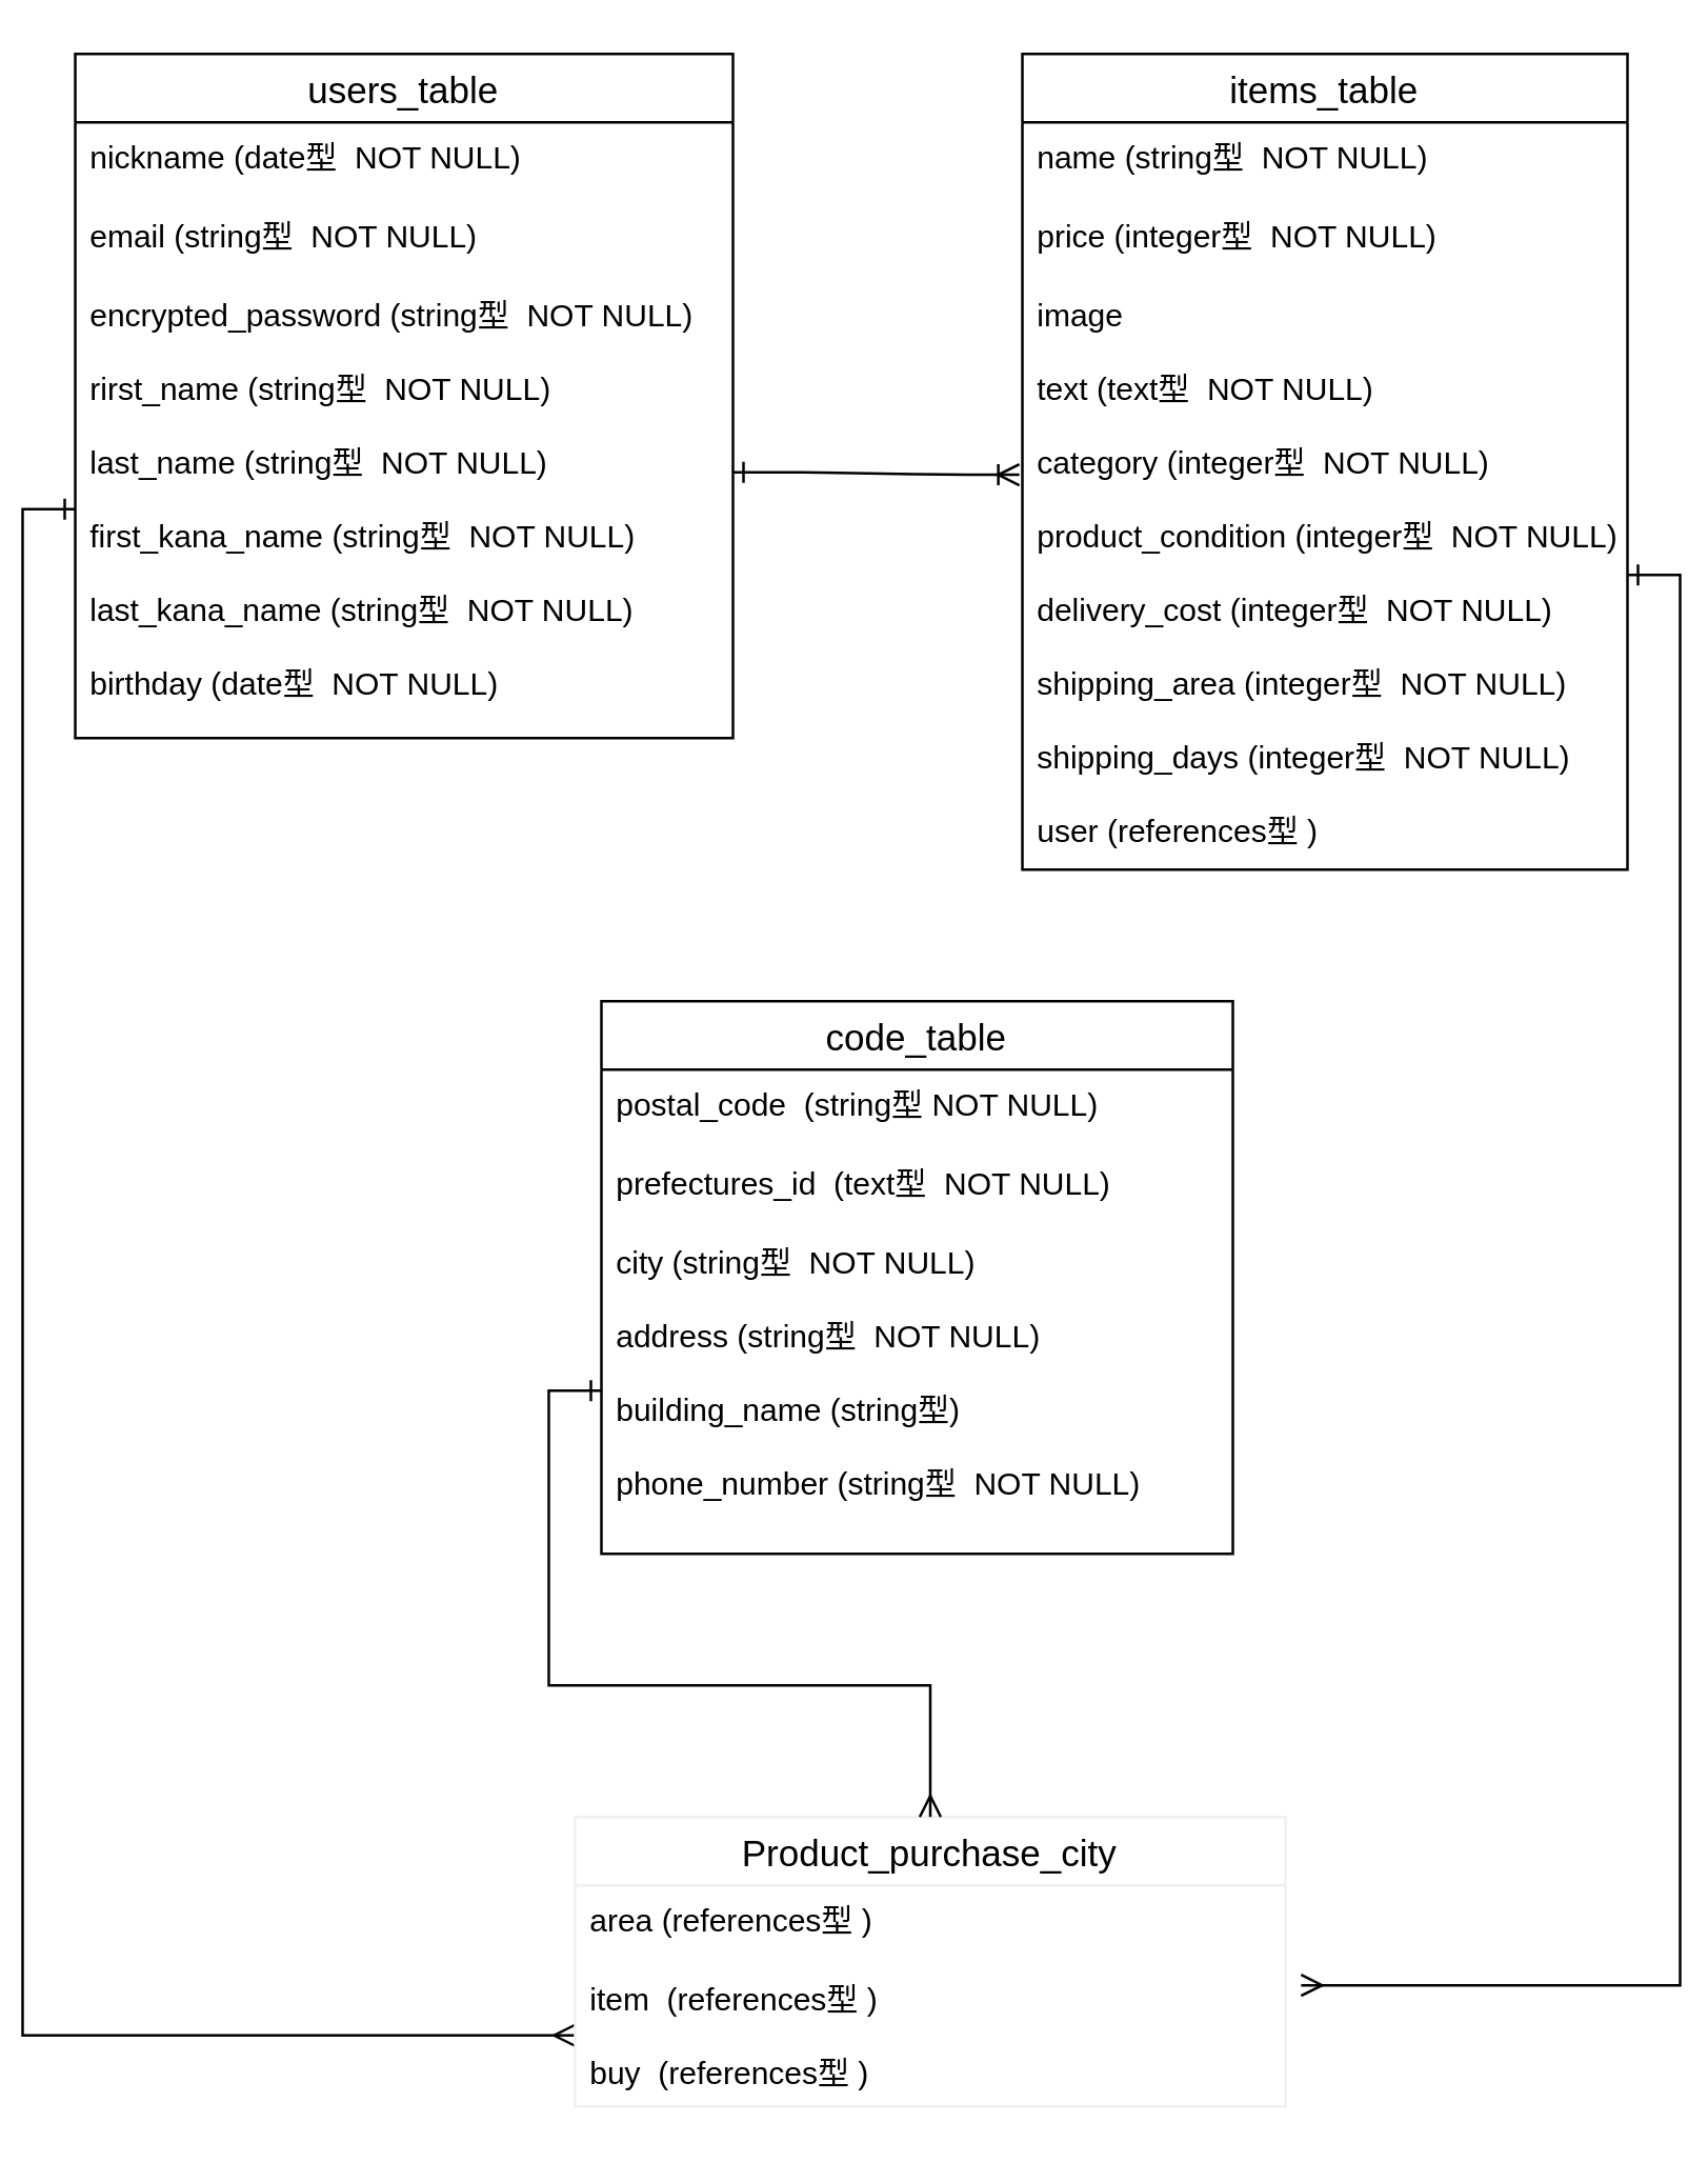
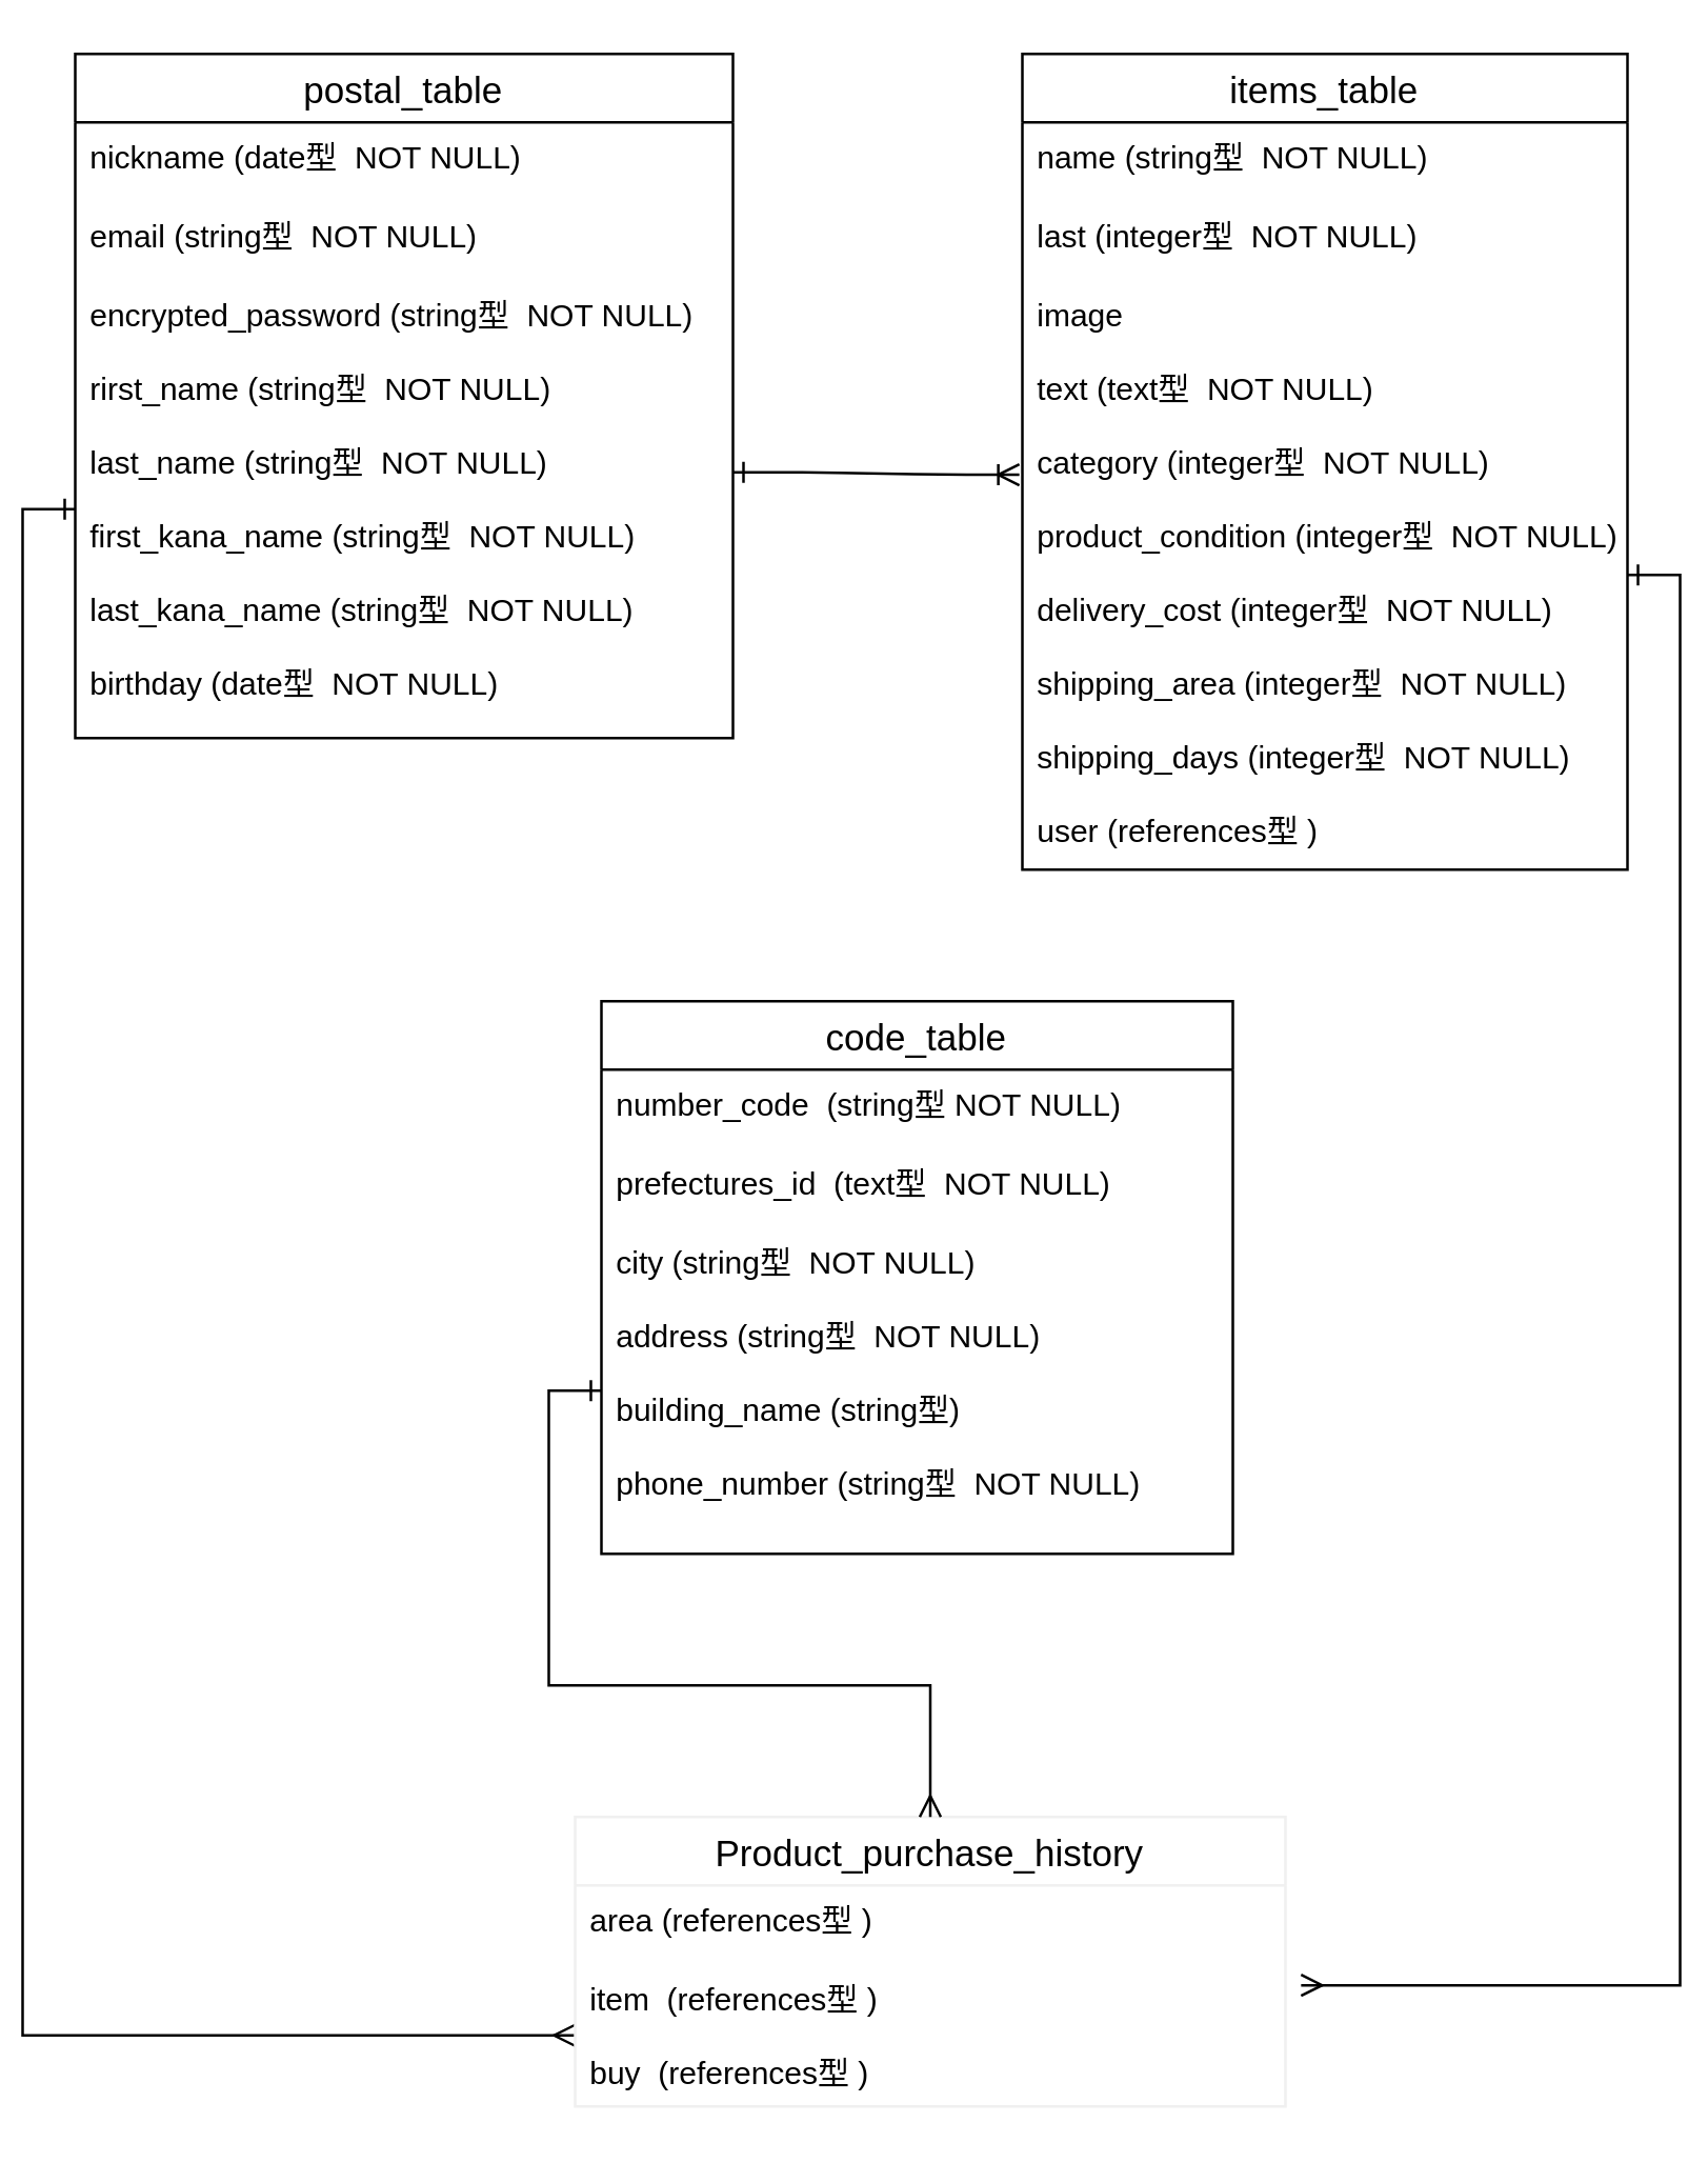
  <mxCell id="0" />
  <mxCell id="1" parent="0" />
- <mxCell id="2" value="users_table" style="swimlane;fontStyle=0;childLayout=stackLayout;horizontal=1;startSize=26;horizontalStack=0;resizeParent=1;resizeParentMax=0;resizeLast=0;collapsible=1;marginBottom=0;align=center;fontSize=14;labelBackgroundColor=none;" parent="1" vertex="1"><mxGeometry x="20" y="20" width="250" height="260" as="geometry"><mxRectangle x="160" y="80" width="120" height="26" as="alternateBounds" /></mxGeometry></mxCell>
+ <mxCell id="2" value="postal_table" style="swimlane;fontStyle=0;childLayout=stackLayout;horizontal=1;startSize=26;horizontalStack=0;resizeParent=1;resizeParentMax=0;resizeLast=0;collapsible=1;marginBottom=0;align=center;fontSize=14;labelBackgroundColor=none;" parent="1" vertex="1"><mxGeometry x="20" y="20" width="250" height="260" as="geometry"><mxRectangle x="160" y="80" width="120" height="26" as="alternateBounds" /></mxGeometry></mxCell>
  <mxCell id="3" value="nickname (date型  NOT NULL)" style="text;spacingLeft=4;spacingRight=4;overflow=hidden;rotatable=0;points=[[0,0.5],[1,0.5]];portConstraint=eastwest;fontSize=12;labelBackgroundColor=none;" parent="2" vertex="1"><mxGeometry y="26" width="250" height="30" as="geometry" /></mxCell>
  <mxCell id="4" value="email (string型  NOT NULL)" style="text;fillColor=none;spacingLeft=4;spacingRight=4;overflow=hidden;rotatable=0;points=[[0,0.5],[1,0.5]];portConstraint=eastwest;fontSize=12;labelBackgroundColor=none;" parent="2" vertex="1"><mxGeometry y="56" width="250" height="30" as="geometry" /></mxCell>
  <mxCell id="5" value="encrypted_password (string型  NOT NULL)&#10;&#10;rirst_name (string型  NOT NULL)&#10;&#10;last_name (string型  NOT NULL)&#10;&#10;first_kana_name (string型  NOT NULL)&#10;&#10;last_kana_name (string型  NOT NULL)&#10;&#10;birthday (date型  NOT NULL)" style="text;strokeColor=none;fillColor=none;spacingLeft=4;spacingRight=4;overflow=hidden;rotatable=0;points=[[0,0.5],[1,0.5]];portConstraint=eastwest;fontSize=12;labelBackgroundColor=none;" parent="2" vertex="1"><mxGeometry y="86" width="250" height="174" as="geometry" /></mxCell>
  <mxCell id="6" value="items_table" style="swimlane;fontStyle=0;childLayout=stackLayout;horizontal=1;startSize=26;horizontalStack=0;resizeParent=1;resizeParentMax=0;resizeLast=0;collapsible=1;marginBottom=0;align=center;fontSize=14;" parent="1" vertex="1"><mxGeometry x="380" y="20" width="230" height="310" as="geometry"><mxRectangle x="520" y="80" width="50" height="26" as="alternateBounds" /></mxGeometry></mxCell>
  <mxCell id="7" value="name (string型  NOT NULL)" style="text;strokeColor=none;fillColor=none;spacingLeft=4;spacingRight=4;overflow=hidden;rotatable=0;points=[[0,0.5],[1,0.5]];portConstraint=eastwest;fontSize=12;" parent="6" vertex="1"><mxGeometry y="26" width="230" height="30" as="geometry" /></mxCell>
- <mxCell id="8" value="price (integer型  NOT NULL)" style="text;strokeColor=none;fillColor=none;spacingLeft=4;spacingRight=4;overflow=hidden;rotatable=0;points=[[0,0.5],[1,0.5]];portConstraint=eastwest;fontSize=12;" parent="6" vertex="1"><mxGeometry y="56" width="230" height="30" as="geometry" /></mxCell>
+ <mxCell id="8" value="last (integer型  NOT NULL)" style="text;strokeColor=none;fillColor=none;spacingLeft=4;spacingRight=4;overflow=hidden;rotatable=0;points=[[0,0.5],[1,0.5]];portConstraint=eastwest;fontSize=12;" parent="6" vertex="1"><mxGeometry y="56" width="230" height="30" as="geometry" /></mxCell>
  <mxCell id="9" value="image&#10;&#10;text (text型  NOT NULL)&#10;&#10;category (integer型  NOT NULL)&#10;&#10;product_condition (integer型  NOT NULL)&#10;&#10;delivery_cost (integer型  NOT NULL)&#10;&#10;shipping_area (integer型  NOT NULL)&#10;&#10;shipping_days (integer型  NOT NULL)&#10;&#10;user (references型 )&#10;&#10;" style="text;strokeColor=none;fillColor=none;spacingLeft=4;spacingRight=4;overflow=hidden;rotatable=0;points=[[0,0.5],[1,0.5]];portConstraint=eastwest;fontSize=12;" parent="6" vertex="1"><mxGeometry y="86" width="230" height="224" as="geometry" /></mxCell>
  <mxCell id="10" value="code_table" style="swimlane;fontStyle=0;childLayout=stackLayout;horizontal=1;startSize=26;horizontalStack=0;resizeParent=1;resizeParentMax=0;resizeLast=0;collapsible=1;marginBottom=0;align=center;fontSize=14;" parent="1" vertex="1"><mxGeometry x="220" y="380" width="240" height="210" as="geometry" /></mxCell>
- <mxCell id="11" value="postal_code  (string型 NOT NULL)" style="text;strokeColor=none;fillColor=none;spacingLeft=4;spacingRight=4;overflow=hidden;rotatable=0;points=[[0,0.5],[1,0.5]];portConstraint=eastwest;fontSize=12;" parent="10" vertex="1"><mxGeometry y="26" width="240" height="30" as="geometry" /></mxCell>
+ <mxCell id="11" value="number_code  (string型 NOT NULL)" style="text;strokeColor=none;fillColor=none;spacingLeft=4;spacingRight=4;overflow=hidden;rotatable=0;points=[[0,0.5],[1,0.5]];portConstraint=eastwest;fontSize=12;" parent="10" vertex="1"><mxGeometry y="26" width="240" height="30" as="geometry" /></mxCell>
  <mxCell id="12" value="prefectures_id  (text型  NOT NULL)" style="text;strokeColor=none;fillColor=none;spacingLeft=4;spacingRight=4;overflow=hidden;rotatable=0;points=[[0,0.5],[1,0.5]];portConstraint=eastwest;fontSize=12;" parent="10" vertex="1"><mxGeometry y="56" width="240" height="30" as="geometry" /></mxCell>
  <mxCell id="13" value="city (string型  NOT NULL)&#10;&#10;address (string型  NOT NULL)&#10;&#10;building_name (string型)&#10;&#10;phone_number (string型  NOT NULL)&#10;&#10;" style="text;strokeColor=none;fillColor=none;spacingLeft=4;spacingRight=4;overflow=hidden;rotatable=0;points=[[0,0.5],[1,0.5]];portConstraint=eastwest;fontSize=12;" parent="10" vertex="1"><mxGeometry y="86" width="240" height="124" as="geometry" /></mxCell>
  <mxCell id="14" value="" style="edgeStyle=entityRelationEdgeStyle;fontSize=12;html=1;endArrow=ERoneToMany;startArrow=ERone;entryX=-0.005;entryY=0.33;entryDx=0;entryDy=0;startFill=0;entryPerimeter=0;" parent="1" target="9" edge="1"><mxGeometry width="100" height="100" relative="1" as="geometry"><mxPoint x="270" y="179" as="sourcePoint" /><mxPoint x="350" y="180" as="targetPoint" /></mxGeometry></mxCell>
  <mxCell id="15" style="edgeStyle=orthogonalEdgeStyle;rounded=0;orthogonalLoop=1;jettySize=auto;html=1;exitX=1;exitY=0.5;exitDx=0;exitDy=0;entryX=1.022;entryY=0.148;entryDx=0;entryDy=0;entryPerimeter=0;endArrow=ERmany;endFill=0;startArrow=ERone;startFill=0;" parent="1" source="9" target="19" edge="1"><mxGeometry relative="1" as="geometry" /></mxCell>
  <mxCell id="16" style="edgeStyle=orthogonalEdgeStyle;rounded=0;orthogonalLoop=1;jettySize=auto;html=1;exitX=0;exitY=0.5;exitDx=0;exitDy=0;startArrow=ERone;startFill=0;endArrow=ERmany;endFill=0;entryX=0;entryY=0.5;entryDx=0;entryDy=0;" parent="1" source="5" target="19" edge="1"><mxGeometry relative="1" as="geometry" /></mxCell>
- <mxCell id="17" value="Product_purchase_city" style="swimlane;fontStyle=0;childLayout=stackLayout;horizontal=1;startSize=26;horizontalStack=0;resizeParent=1;resizeParentMax=0;resizeLast=0;collapsible=1;marginBottom=0;align=center;fontSize=14;labelBackgroundColor=none;strokeColor=#f0f0f0;" parent="1" vertex="1"><mxGeometry x="210" y="690" width="270" height="110" as="geometry" /></mxCell>
+ <mxCell id="17" value="Product_purchase_history" style="swimlane;fontStyle=0;childLayout=stackLayout;horizontal=1;startSize=26;horizontalStack=0;resizeParent=1;resizeParentMax=0;resizeLast=0;collapsible=1;marginBottom=0;align=center;fontSize=14;labelBackgroundColor=none;strokeColor=#f0f0f0;" parent="1" vertex="1"><mxGeometry x="210" y="690" width="270" height="110" as="geometry" /></mxCell>
  <mxCell id="18" value="area (references型 )" style="text;strokeColor=none;fillColor=none;spacingLeft=4;spacingRight=4;overflow=hidden;rotatable=0;points=[[0,0.5],[1,0.5]];portConstraint=eastwest;fontSize=12;" parent="17" vertex="1"><mxGeometry y="26" width="270" height="30" as="geometry" /></mxCell>
  <mxCell id="19" value="item  (references型 )&#10;&#10;buy  (references型 )&#10;" style="text;strokeColor=none;fillColor=none;spacingLeft=4;spacingRight=4;overflow=hidden;rotatable=0;points=[[0,0.5],[1,0.5]];portConstraint=eastwest;fontSize=12;" parent="17" vertex="1"><mxGeometry y="56" width="270" height="54" as="geometry" /></mxCell>
  <mxCell id="20" style="edgeStyle=orthogonalEdgeStyle;rounded=0;orthogonalLoop=1;jettySize=auto;html=1;exitX=0;exitY=0.5;exitDx=0;exitDy=0;entryX=0.5;entryY=0;entryDx=0;entryDy=0;endArrow=ERmany;endFill=0;startArrow=ERone;startFill=0;" parent="1" source="13" target="17" edge="1"><mxGeometry relative="1" as="geometry" /></mxCell>
